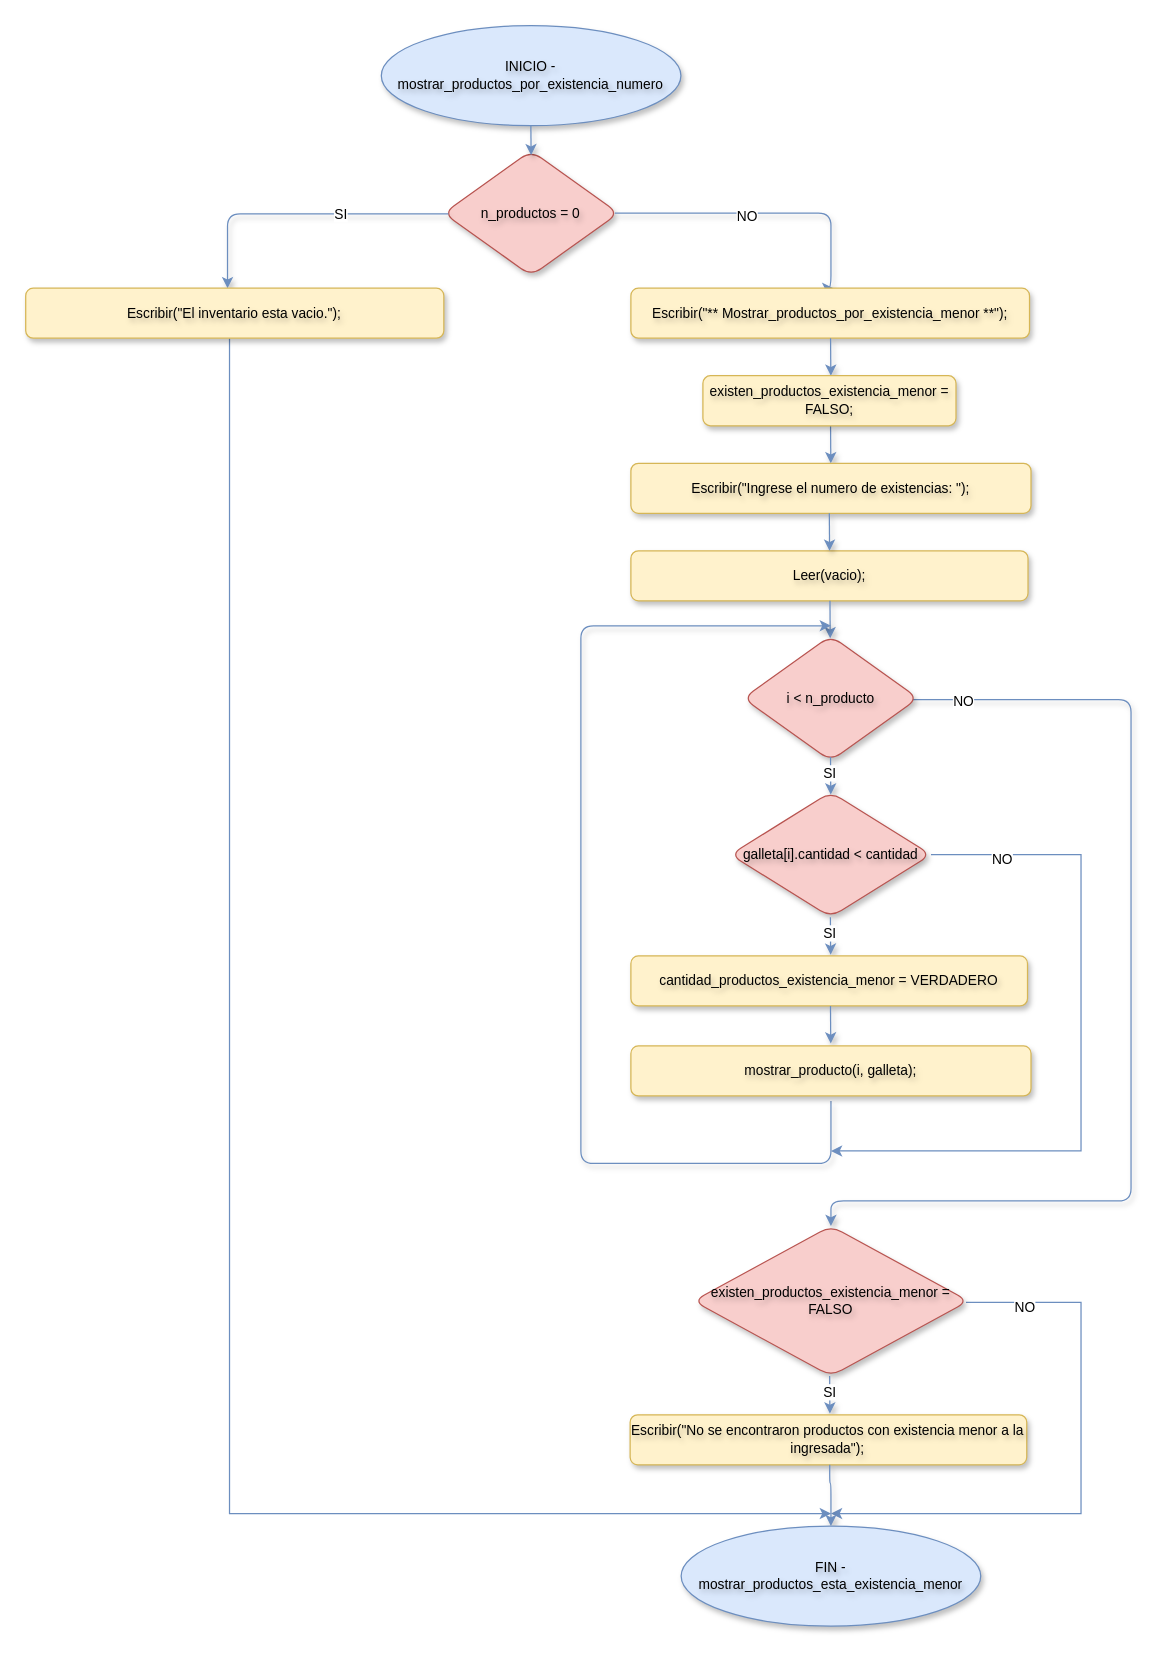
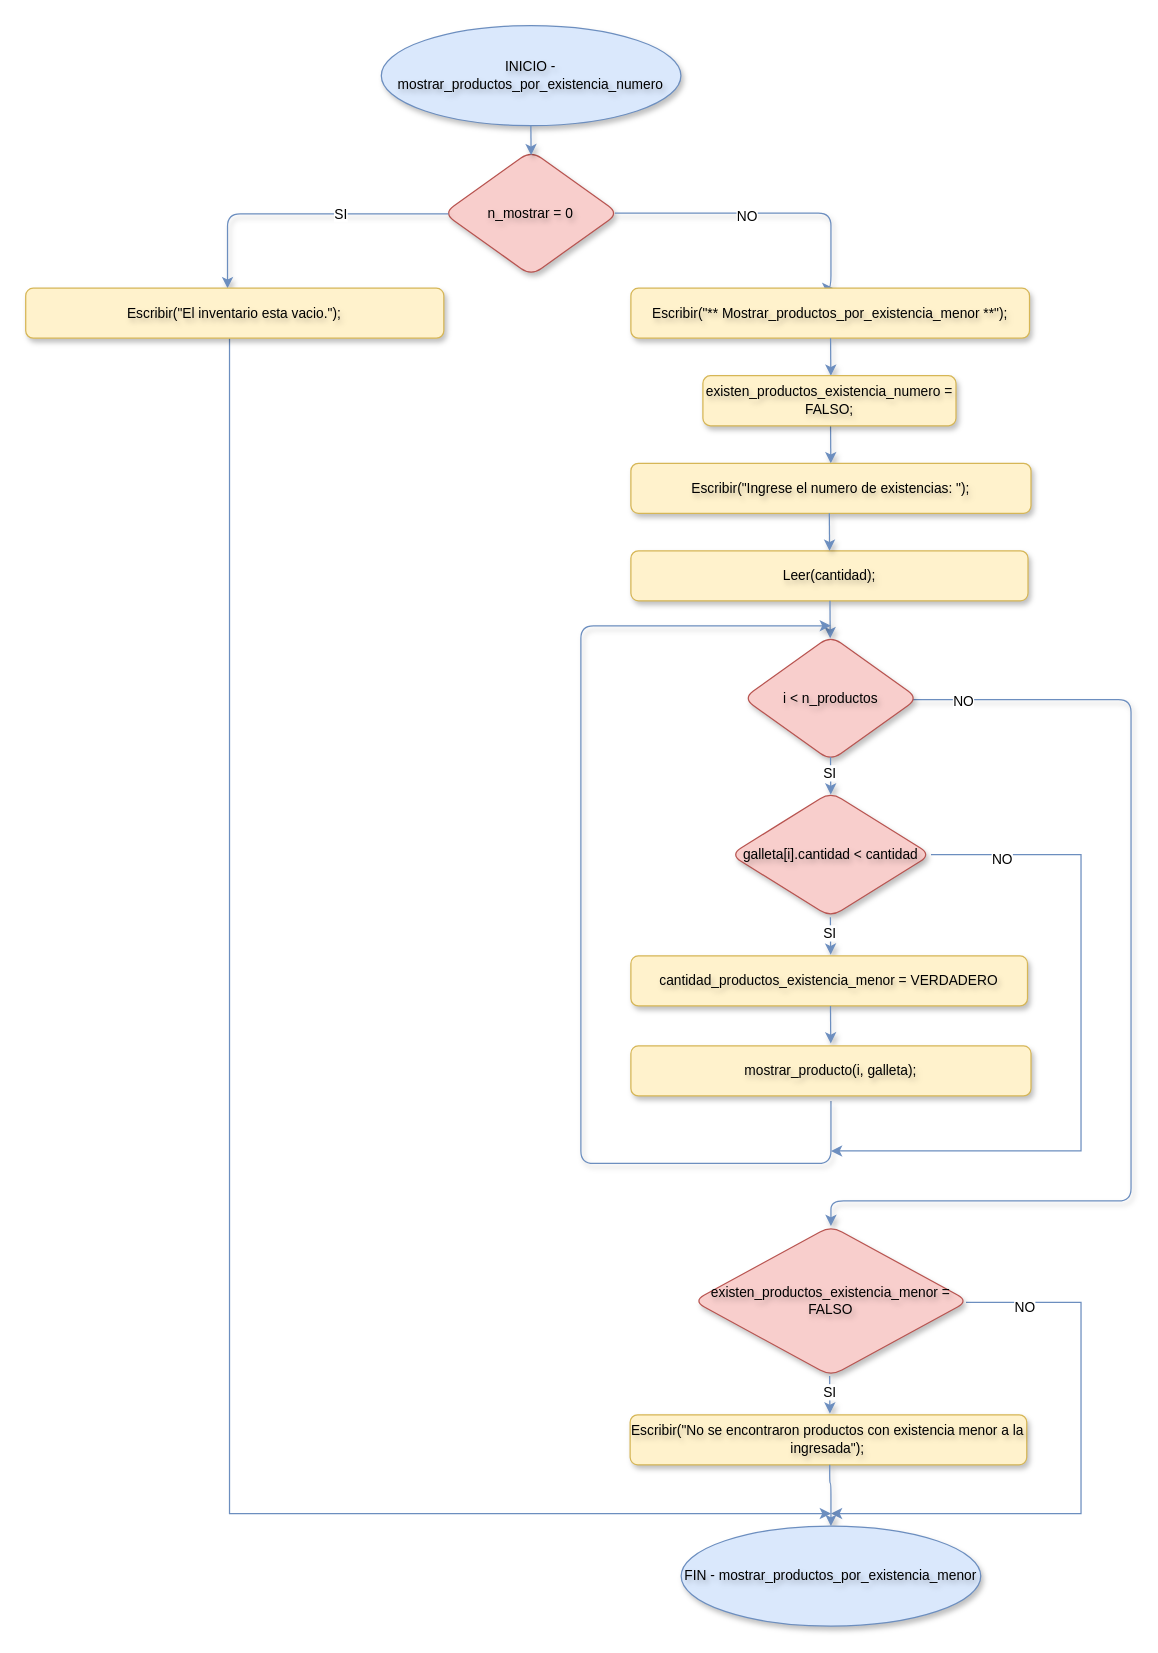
  <mxCell id="0" />
  <mxCell id="1" parent="0" />
  <mxCell id="2" value="INICIO - mostrar_productos_por_existencia_numero" style="ellipse;whiteSpace=wrap;rounded=1;fillColor=#dae8fc;strokeColor=#6c8ebf;textShadow=1;strokeWidth=1;shadow=1;html=1;horizontal=1;fontSize=11;fontStyle=0;spacing=2;" parent="1" vertex="1"><mxGeometry x="304.4" y="20" width="239.6" height="80" as="geometry" /></mxCell>
- <mxCell id="3" value="n_productos = 0" style="rhombus;whiteSpace=wrap;rounded=1;fillColor=#f8cecc;strokeColor=#b85450;textShadow=1;strokeWidth=1;shadow=1;html=1;horizontal=1;fontSize=11;fontStyle=0;spacing=2;" parent="1" vertex="1"><mxGeometry x="354.2" y="120" width="140" height="100" as="geometry" /></mxCell>
+ <mxCell id="3" value="n_mostrar = 0" style="rhombus;whiteSpace=wrap;rounded=1;fillColor=#f8cecc;strokeColor=#b85450;textShadow=1;strokeWidth=1;shadow=1;html=1;horizontal=1;fontSize=11;fontStyle=0;spacing=2;" parent="1" vertex="1"><mxGeometry x="354.2" y="120" width="140" height="100" as="geometry" /></mxCell>
  <mxCell id="4" value="" style="edgeStyle=orthogonalEdgeStyle;rounded=1;orthogonalLoop=1;jettySize=auto;entryX=0.5;entryY=0.036;entryDx=0;entryDy=0;entryPerimeter=0;fillColor=#dae8fc;strokeColor=#6c8ebf;textShadow=1;strokeWidth=1;shadow=1;html=1;horizontal=1;fontSize=11;fontStyle=0;spacing=2;" parent="1" target="3" edge="1"><mxGeometry relative="1" as="geometry"><mxPoint x="424" y="100" as="sourcePoint" /></mxGeometry></mxCell>
  <mxCell id="5" value="" style="edgeStyle=orthogonalEdgeStyle;rounded=1;orthogonalLoop=1;jettySize=auto;fillColor=#dae8fc;strokeColor=#6c8ebf;textShadow=1;strokeWidth=1;shadow=1;html=1;horizontal=1;fontSize=11;fontStyle=0;spacing=2;exitX=1;exitY=0.5;exitDx=0;exitDy=0;entryX=0.508;entryY=0;entryDx=0;entryDy=0;entryPerimeter=0;" parent="1" target="9" edge="1"><mxGeometry x="0.388" y="110" relative="1" as="geometry"><mxPoint x="634" y="220" as="targetPoint" /><mxPoint x="491.2" y="170" as="sourcePoint" /><Array as="points"><mxPoint x="664" y="170" /></Array><mxPoint as="offset" /></mxGeometry></mxCell>
  <mxCell id="6" value="NO" style="edgeLabel;html=1;align=center;verticalAlign=middle;resizable=0;points=[];" parent="5" vertex="1" connectable="0"><mxGeometry x="-0.103" y="-2" relative="1" as="geometry"><mxPoint as="offset" /></mxGeometry></mxCell>
  <mxCell id="7" value="" style="edgeStyle=orthogonalEdgeStyle;rounded=1;orthogonalLoop=1;jettySize=auto;fillColor=#dae8fc;strokeColor=#6c8ebf;textShadow=1;strokeWidth=1;shadow=1;html=1;horizontal=1;fontSize=11;fontStyle=0;spacing=2;exitX=0.021;exitY=0.505;exitDx=0;exitDy=0;exitPerimeter=0;" parent="1" edge="1"><mxGeometry x="0.388" y="110" relative="1" as="geometry"><mxPoint x="181.4" y="230" as="targetPoint" /><mxPoint x="358.14" y="170.5" as="sourcePoint" /><mxPoint as="offset" /><Array as="points"><mxPoint x="181.4" y="170" /><mxPoint x="181.4" y="230" /></Array></mxGeometry></mxCell>
  <mxCell id="8" value="SI" style="edgeLabel;html=1;align=center;verticalAlign=middle;resizable=0;points=[];" parent="7" vertex="1" connectable="0"><mxGeometry x="-0.262" relative="1" as="geometry"><mxPoint as="offset" /></mxGeometry></mxCell>
  <mxCell id="9" value="Escribir(&quot;** Mostrar_productos_por_existencia_menor **&quot;);" style="rounded=1;whiteSpace=wrap;fillColor=#fff2cc;strokeColor=#d6b656;textShadow=1;strokeWidth=1;shadow=1;html=1;horizontal=1;fontSize=11;fontStyle=0;spacing=2;" parent="1" vertex="1"><mxGeometry x="504" y="230" width="318.8" height="40" as="geometry" /></mxCell>
  <mxCell id="10" value="" style="edgeStyle=orthogonalEdgeStyle;rounded=1;orthogonalLoop=1;jettySize=auto;fillColor=#dae8fc;strokeColor=#6c8ebf;textShadow=1;strokeWidth=1;shadow=1;html=1;horizontal=1;fontSize=11;fontStyle=0;spacing=2;exitX=0.5;exitY=1;exitDx=0;exitDy=0;" parent="1" edge="1"><mxGeometry relative="1" as="geometry"><mxPoint x="663.69" y="340" as="sourcePoint" /><mxPoint x="663.9" y="370" as="targetPoint" /></mxGeometry></mxCell>
  <mxCell id="11" value="" style="edgeStyle=orthogonalEdgeStyle;rounded=1;orthogonalLoop=1;jettySize=auto;fillColor=#dae8fc;strokeColor=#6c8ebf;textShadow=1;strokeWidth=1;shadow=1;html=1;horizontal=1;fontSize=11;fontStyle=0;spacing=2;exitX=0.5;exitY=1;exitDx=0;exitDy=0;" parent="1" edge="1"><mxGeometry relative="1" as="geometry"><mxPoint x="663.7" y="270" as="sourcePoint" /><mxPoint x="663.91" y="300" as="targetPoint" /></mxGeometry></mxCell>
  <mxCell id="12" value="Escribir(&quot;Ingrese el numero de existencias: &quot;);" style="rounded=1;whiteSpace=wrap;fillColor=#fff2cc;strokeColor=#d6b656;textShadow=1;strokeWidth=1;shadow=1;html=1;horizontal=1;fontSize=11;fontStyle=0;spacing=2;" parent="1" vertex="1"><mxGeometry x="504" y="370" width="320" height="40" as="geometry" /></mxCell>
  <mxCell id="13" style="edgeStyle=orthogonalEdgeStyle;rounded=0;orthogonalLoop=1;jettySize=auto;html=1;fillColor=#dae8fc;strokeColor=#6c8ebf;" parent="1" edge="1"><mxGeometry relative="1" as="geometry"><mxPoint x="664" y="1210" as="targetPoint" /><mxPoint x="183" y="270" as="sourcePoint" /><Array as="points"><mxPoint x="183" y="1210" /></Array></mxGeometry></mxCell>
  <mxCell id="14" value="Escribir(&quot;El inventario esta vacio.&quot;);" style="rounded=1;whiteSpace=wrap;fillColor=#fff2cc;strokeColor=#d6b656;textShadow=1;strokeWidth=1;shadow=1;html=1;horizontal=1;fontSize=11;fontStyle=0;spacing=2;" parent="1" vertex="1"><mxGeometry x="20" y="230" width="334.4" height="40" as="geometry" /></mxCell>
- <mxCell id="15" value="Leer(vacio);" style="rounded=1;whiteSpace=wrap;fillColor=#fff2cc;strokeColor=#d6b656;textShadow=1;strokeWidth=1;shadow=1;html=1;horizontal=1;fontSize=11;fontStyle=0;spacing=2;" parent="1" vertex="1"><mxGeometry x="504" y="440" width="317.6" height="40" as="geometry" /></mxCell>
+ <mxCell id="15" value="Leer(cantidad);" style="rounded=1;whiteSpace=wrap;fillColor=#fff2cc;strokeColor=#d6b656;textShadow=1;strokeWidth=1;shadow=1;html=1;horizontal=1;fontSize=11;fontStyle=0;spacing=2;" parent="1" vertex="1"><mxGeometry x="504" y="440" width="317.6" height="40" as="geometry" /></mxCell>
  <mxCell id="16" value="" style="edgeStyle=orthogonalEdgeStyle;rounded=1;orthogonalLoop=1;jettySize=auto;fillColor=#dae8fc;strokeColor=#6c8ebf;textShadow=1;strokeWidth=1;shadow=1;html=1;horizontal=1;fontSize=11;fontStyle=0;spacing=2;exitX=0.5;exitY=1;exitDx=0;exitDy=0;" parent="1" edge="1"><mxGeometry relative="1" as="geometry"><mxPoint x="662.7" y="410" as="sourcePoint" /><mxPoint x="662.91" y="440" as="targetPoint" /></mxGeometry></mxCell>
  <mxCell id="17" value="" style="edgeStyle=orthogonalEdgeStyle;rounded=1;orthogonalLoop=1;jettySize=auto;fillColor=#dae8fc;strokeColor=#6c8ebf;textShadow=1;strokeWidth=1;shadow=1;html=1;horizontal=1;fontSize=11;fontStyle=0;spacing=2;exitX=0.5;exitY=1;exitDx=0;exitDy=0;" parent="1" edge="1"><mxGeometry relative="1" as="geometry"><mxPoint x="663.21" y="480" as="sourcePoint" /><mxPoint x="663.42" y="510" as="targetPoint" /></mxGeometry></mxCell>
  <mxCell id="18" value="" style="edgeStyle=orthogonalEdgeStyle;rounded=1;orthogonalLoop=1;jettySize=auto;fillColor=#dae8fc;strokeColor=#6c8ebf;textShadow=1;strokeWidth=1;shadow=1;html=1;horizontal=1;fontSize=11;fontStyle=0;spacing=2;" parent="1" edge="1"><mxGeometry relative="1" as="geometry"><mxPoint x="664" y="880" as="sourcePoint" /><mxPoint x="664" y="500" as="targetPoint" /><Array as="points"><mxPoint x="664" y="930" /><mxPoint x="464" y="930" /><mxPoint x="464" y="500" /></Array></mxGeometry></mxCell>
  <mxCell id="19" value="" style="edgeStyle=orthogonalEdgeStyle;rounded=1;orthogonalLoop=1;jettySize=auto;fillColor=#dae8fc;strokeColor=#6c8ebf;textShadow=1;strokeWidth=1;shadow=1;html=1;horizontal=1;fontSize=11;fontStyle=0;spacing=2;" parent="1" edge="1"><mxGeometry relative="1" as="geometry"><mxPoint x="728.6" y="559" as="sourcePoint" /><mxPoint x="664" y="980" as="targetPoint" /><Array as="points"><mxPoint x="904" y="559" /><mxPoint x="904" y="960" /><mxPoint x="664" y="960" /></Array></mxGeometry></mxCell>
  <mxCell id="20" value="NO" style="edgeLabel;html=1;align=center;verticalAlign=middle;resizable=0;points=[];" vertex="1" connectable="0" parent="19"><mxGeometry x="-0.901" y="-1" relative="1" as="geometry"><mxPoint as="offset" /></mxGeometry></mxCell>
- <mxCell id="21" value="existen_productos_existencia_menor = FALSO;" style="rounded=1;whiteSpace=wrap;fillColor=#fff2cc;strokeColor=#d6b656;textShadow=1;strokeWidth=1;shadow=1;html=1;horizontal=1;fontSize=11;fontStyle=0;spacing=2;" parent="1" vertex="1"><mxGeometry x="561.6" y="300" width="202.4" height="40" as="geometry" /></mxCell>
- <mxCell id="22" value="i &amp;lt; n_producto" style="rhombus;whiteSpace=wrap;rounded=1;fillColor=#f8cecc;strokeColor=#b85450;textShadow=1;strokeWidth=1;shadow=1;html=1;horizontal=1;fontSize=11;fontStyle=0;spacing=2;" vertex="1" parent="1"><mxGeometry x="593.8" y="508" width="140" height="100" as="geometry" /></mxCell>
+ <mxCell id="21" value="existen_productos_existencia_numero = FALSO;" style="rounded=1;whiteSpace=wrap;fillColor=#fff2cc;strokeColor=#d6b656;textShadow=1;strokeWidth=1;shadow=1;html=1;horizontal=1;fontSize=11;fontStyle=0;spacing=2;" parent="1" vertex="1"><mxGeometry x="561.6" y="300" width="202.4" height="40" as="geometry" /></mxCell>
+ <mxCell id="22" value="i &amp;lt; n_productos" style="rhombus;whiteSpace=wrap;rounded=1;fillColor=#f8cecc;strokeColor=#b85450;textShadow=1;strokeWidth=1;shadow=1;html=1;horizontal=1;fontSize=11;fontStyle=0;spacing=2;" vertex="1" parent="1"><mxGeometry x="593.8" y="508" width="140" height="100" as="geometry" /></mxCell>
  <mxCell id="23" value="" style="edgeStyle=orthogonalEdgeStyle;rounded=1;orthogonalLoop=1;jettySize=auto;fillColor=#dae8fc;strokeColor=#6c8ebf;textShadow=1;strokeWidth=1;shadow=1;html=1;horizontal=1;fontSize=11;fontStyle=0;spacing=2;exitX=0.5;exitY=1;exitDx=0;exitDy=0;" edge="1" parent="1"><mxGeometry relative="1" as="geometry"><mxPoint x="663.66" y="605" as="sourcePoint" /><mxPoint x="663.87" y="635" as="targetPoint" /></mxGeometry></mxCell>
  <mxCell id="24" value="SI" style="edgeLabel;html=1;align=center;verticalAlign=middle;resizable=0;points=[];" vertex="1" connectable="0" parent="23"><mxGeometry x="-0.032" y="-1" relative="1" as="geometry"><mxPoint y="-3" as="offset" /></mxGeometry></mxCell>
  <mxCell id="25" style="edgeStyle=orthogonalEdgeStyle;rounded=0;orthogonalLoop=1;jettySize=auto;html=1;fillColor=#dae8fc;strokeColor=#6c8ebf;exitX=1;exitY=0.5;exitDx=0;exitDy=0;" edge="1" parent="1" source="27"><mxGeometry relative="1" as="geometry"><mxPoint x="664" y="920" as="targetPoint" /><Array as="points"><mxPoint x="864" y="683" /><mxPoint x="864" y="920" /></Array></mxGeometry></mxCell>
  <mxCell id="26" value="NO" style="edgeLabel;html=1;align=center;verticalAlign=middle;resizable=0;points=[];" vertex="1" connectable="0" parent="25"><mxGeometry x="-0.799" y="-3" relative="1" as="geometry"><mxPoint as="offset" /></mxGeometry></mxCell>
  <mxCell id="27" value="galleta[i].cantidad &amp;lt; cantidad" style="rhombus;whiteSpace=wrap;rounded=1;fillColor=#f8cecc;strokeColor=#b85450;textShadow=1;strokeWidth=1;shadow=1;html=1;horizontal=1;fontSize=11;fontStyle=0;spacing=2;" vertex="1" parent="1"><mxGeometry x="583.6" y="633" width="160.4" height="100" as="geometry" /></mxCell>
  <mxCell id="28" value="" style="edgeStyle=orthogonalEdgeStyle;rounded=1;orthogonalLoop=1;jettySize=auto;fillColor=#dae8fc;strokeColor=#6c8ebf;textShadow=1;strokeWidth=1;shadow=1;html=1;horizontal=1;fontSize=11;fontStyle=0;spacing=2;exitX=0.5;exitY=1;exitDx=0;exitDy=0;" edge="1" parent="1"><mxGeometry relative="1" as="geometry"><mxPoint x="663.56" y="733" as="sourcePoint" /><mxPoint x="663.77" y="763" as="targetPoint" /></mxGeometry></mxCell>
  <mxCell id="29" value="SI" style="edgeLabel;html=1;align=center;verticalAlign=middle;resizable=0;points=[];" vertex="1" connectable="0" parent="28"><mxGeometry x="-0.032" y="-1" relative="1" as="geometry"><mxPoint y="-3" as="offset" /></mxGeometry></mxCell>
  <mxCell id="30" value="cantidad_productos_existencia_menor = VERDADERO" style="rounded=1;whiteSpace=wrap;fillColor=#fff2cc;strokeColor=#d6b656;textShadow=1;strokeWidth=1;shadow=1;html=1;horizontal=1;fontSize=11;fontStyle=0;spacing=2;" vertex="1" parent="1"><mxGeometry x="504" y="764" width="317.2" height="40" as="geometry" /></mxCell>
  <mxCell id="31" value="" style="edgeStyle=orthogonalEdgeStyle;rounded=1;orthogonalLoop=1;jettySize=auto;fillColor=#dae8fc;strokeColor=#6c8ebf;textShadow=1;strokeWidth=1;shadow=1;html=1;horizontal=1;fontSize=11;fontStyle=0;spacing=2;exitX=0.5;exitY=1;exitDx=0;exitDy=0;" edge="1" parent="1"><mxGeometry relative="1" as="geometry"><mxPoint x="663.63" y="804" as="sourcePoint" /><mxPoint x="663.84" y="834" as="targetPoint" /></mxGeometry></mxCell>
  <mxCell id="32" value="mostrar_producto(i, galleta);" style="rounded=1;whiteSpace=wrap;fillColor=#fff2cc;strokeColor=#d6b656;textShadow=1;strokeWidth=1;shadow=1;html=1;horizontal=1;fontSize=11;fontStyle=0;spacing=2;" vertex="1" parent="1"><mxGeometry x="504" y="836" width="320" height="40" as="geometry" /></mxCell>
  <mxCell id="33" style="edgeStyle=orthogonalEdgeStyle;rounded=0;orthogonalLoop=1;jettySize=auto;html=1;fillColor=#dae8fc;strokeColor=#6c8ebf;exitX=1;exitY=0.5;exitDx=0;exitDy=0;" edge="1" parent="1"><mxGeometry relative="1" as="geometry"><mxPoint x="664" y="1210" as="targetPoint" /><Array as="points"><mxPoint x="864" y="1041" /><mxPoint x="864" y="1210" /></Array><mxPoint x="772" y="1041" as="sourcePoint" /></mxGeometry></mxCell>
  <mxCell id="34" value="NO" style="edgeLabel;html=1;align=center;verticalAlign=middle;resizable=0;points=[];" vertex="1" connectable="0" parent="33"><mxGeometry x="-0.799" y="-3" relative="1" as="geometry"><mxPoint as="offset" /></mxGeometry></mxCell>
  <mxCell id="35" value="existen_productos_existencia_menor = FALSO" style="rhombus;whiteSpace=wrap;rounded=1;fillColor=#f8cecc;strokeColor=#b85450;textShadow=1;strokeWidth=1;shadow=1;html=1;horizontal=1;fontSize=11;fontStyle=0;spacing=2;" vertex="1" parent="1"><mxGeometry x="554" y="980" width="220" height="120" as="geometry" /></mxCell>
  <mxCell id="36" value="" style="edgeStyle=orthogonalEdgeStyle;rounded=1;orthogonalLoop=1;jettySize=auto;fillColor=#dae8fc;strokeColor=#6c8ebf;textShadow=1;strokeWidth=1;shadow=1;html=1;horizontal=1;fontSize=11;fontStyle=0;spacing=2;exitX=0.5;exitY=1;exitDx=0;exitDy=0;" edge="1" parent="1"><mxGeometry relative="1" as="geometry"><mxPoint x="662.96" y="1100" as="sourcePoint" /><mxPoint x="663.17" y="1130" as="targetPoint" /></mxGeometry></mxCell>
  <mxCell id="37" value="SI" style="edgeLabel;html=1;align=center;verticalAlign=middle;resizable=0;points=[];" vertex="1" connectable="0" parent="36"><mxGeometry x="-0.032" y="-1" relative="1" as="geometry"><mxPoint y="-3" as="offset" /></mxGeometry></mxCell>
  <mxCell id="38" value="Escribir(&quot;No se encontraron productos con existencia menor a la ingresada&quot;);" style="rounded=1;whiteSpace=wrap;fillColor=#fff2cc;strokeColor=#d6b656;textShadow=1;strokeWidth=1;shadow=1;html=1;horizontal=1;fontSize=11;fontStyle=0;spacing=2;" vertex="1" parent="1"><mxGeometry x="503.4" y="1131" width="317.2" height="40" as="geometry" /></mxCell>
  <mxCell id="39" value="" style="edgeStyle=orthogonalEdgeStyle;rounded=1;orthogonalLoop=1;jettySize=auto;fillColor=#dae8fc;strokeColor=#6c8ebf;textShadow=1;strokeWidth=1;shadow=1;html=1;horizontal=1;fontSize=11;fontStyle=0;spacing=2;exitX=0.5;exitY=1;exitDx=0;exitDy=0;entryX=0.5;entryY=0;entryDx=0;entryDy=0;" edge="1" parent="1"><mxGeometry relative="1" as="geometry"><mxPoint x="663.03" y="1171" as="sourcePoint" /><mxPoint x="664" y="1220" as="targetPoint" /><Array as="points"><mxPoint x="663" y="1186" /><mxPoint x="664" y="1186" /></Array></mxGeometry></mxCell>
- <mxCell id="40" value="FIN - mostrar_productos_esta_existencia_menor" style="ellipse;whiteSpace=wrap;rounded=1;fillColor=#dae8fc;strokeColor=#6c8ebf;textShadow=1;strokeWidth=1;shadow=1;html=1;horizontal=1;fontSize=11;fontStyle=0;spacing=2;" vertex="1" parent="1"><mxGeometry x="544.2" y="1220" width="239.6" height="80" as="geometry" /></mxCell>
+ <mxCell id="40" value="FIN - mostrar_productos_por_existencia_menor" style="ellipse;whiteSpace=wrap;rounded=1;fillColor=#dae8fc;strokeColor=#6c8ebf;textShadow=1;strokeWidth=1;shadow=1;html=1;horizontal=1;fontSize=11;fontStyle=0;spacing=2;" vertex="1" parent="1"><mxGeometry x="544.2" y="1220" width="239.6" height="80" as="geometry" /></mxCell>
